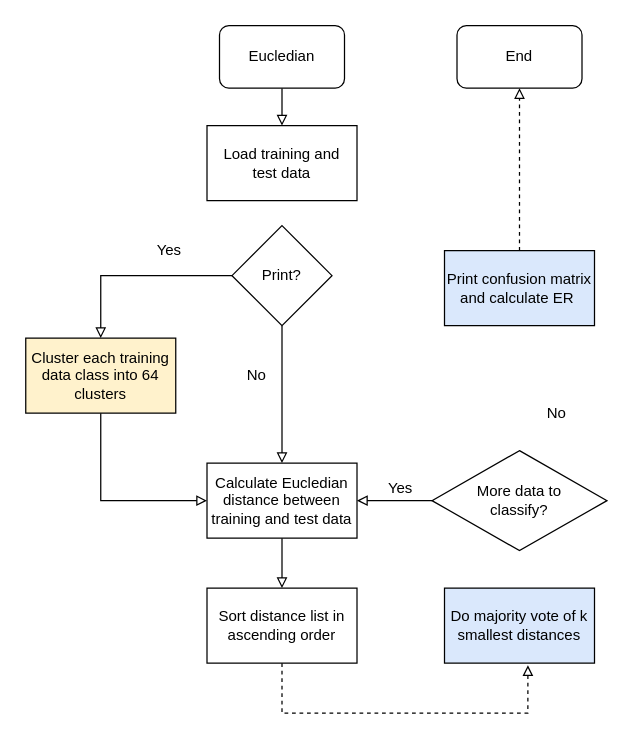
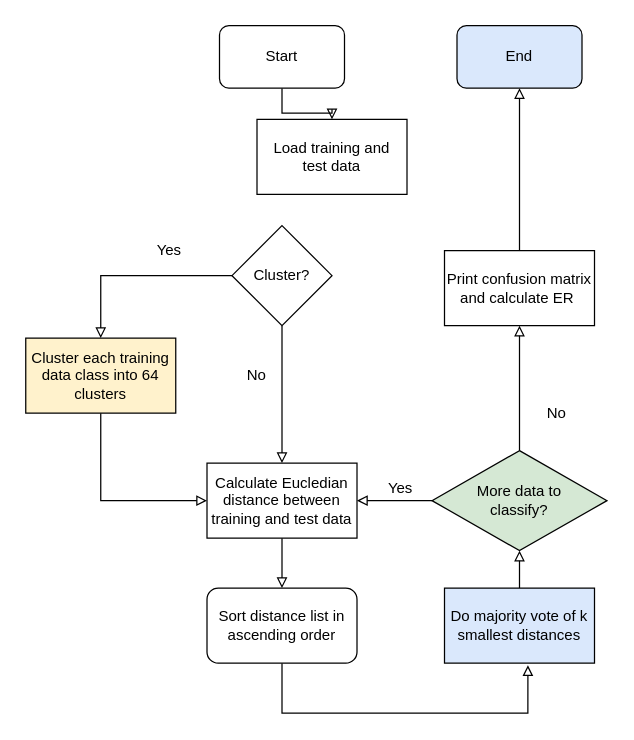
  <mxCell id="0" />
  <mxCell id="1" parent="0" />
  <mxCell id="2" style="edgeStyle=orthogonalEdgeStyle;rounded=0;orthogonalLoop=1;jettySize=auto;html=1;endArrow=block;endFill=0;" edge="1" parent="1" source="3" target="4"><mxGeometry relative="1" as="geometry"><mxPoint x="225" y="130" as="targetPoint" /></mxGeometry></mxCell>
- <mxCell id="3" value="Eucledian" style="rounded=1;whiteSpace=wrap;html=1;" vertex="1" parent="1"><mxGeometry x="175" y="20" width="100" height="50" as="geometry" /></mxCell>
- <mxCell id="4" value="Load training and &lt;br&gt;test data" style="rounded=0;whiteSpace=wrap;html=1;" vertex="1" parent="1"><mxGeometry x="165" y="100" width="120" height="60" as="geometry" /></mxCell>
+ <mxCell id="3" value="Start" style="rounded=1;whiteSpace=wrap;html=1;" vertex="1" parent="1"><mxGeometry x="175" y="20" width="100" height="50" as="geometry" /></mxCell>
+ <mxCell id="4" value="Load training and &lt;br&gt;test data" style="rounded=0;whiteSpace=wrap;html=1;" vertex="1" parent="1"><mxGeometry x="205" y="95" width="120" height="60" as="geometry" /></mxCell>
  <mxCell id="5" style="edgeStyle=orthogonalEdgeStyle;rounded=0;orthogonalLoop=1;jettySize=auto;html=1;entryX=0.5;entryY=0;entryDx=0;entryDy=0;startArrow=none;startFill=0;endArrow=block;endFill=0;" edge="1" parent="1" source="7" target="10"><mxGeometry relative="1" as="geometry" /></mxCell>
  <mxCell id="6" style="edgeStyle=orthogonalEdgeStyle;rounded=0;orthogonalLoop=1;jettySize=auto;html=1;startArrow=none;startFill=0;endArrow=block;endFill=0;" edge="1" parent="1" source="7" target="24"><mxGeometry relative="1" as="geometry" /></mxCell>
- <mxCell id="7" value="Print?" style="rhombus;whiteSpace=wrap;html=1;" vertex="1" parent="1"><mxGeometry x="185" y="180" width="80" height="80" as="geometry" /></mxCell>
+ <mxCell id="7" value="Cluster?" style="rhombus;whiteSpace=wrap;html=1;" vertex="1" parent="1"><mxGeometry x="185" y="180" width="80" height="80" as="geometry" /></mxCell>
  <mxCell id="8" value="Yes" style="text;html=1;strokeColor=none;fillColor=none;align=center;verticalAlign=middle;whiteSpace=wrap;rounded=0;" vertex="1" parent="1"><mxGeometry x="115" y="190" width="40" height="20" as="geometry" /></mxCell>
  <mxCell id="9" style="edgeStyle=orthogonalEdgeStyle;rounded=0;orthogonalLoop=1;jettySize=auto;html=1;startArrow=none;startFill=0;endArrow=block;endFill=0;" edge="1" parent="1" source="10" target="13"><mxGeometry relative="1" as="geometry"><mxPoint x="225" y="520" as="targetPoint" /></mxGeometry></mxCell>
  <mxCell id="10" value="Calculate Eucledian distance between training and test data" style="rounded=0;whiteSpace=wrap;html=1;" vertex="1" parent="1"><mxGeometry x="165" y="370" width="120" height="60" as="geometry" /></mxCell>
  <mxCell id="11" value="No" style="text;html=1;strokeColor=none;fillColor=none;align=center;verticalAlign=middle;whiteSpace=wrap;rounded=0;" vertex="1" parent="1"><mxGeometry x="185" y="290" width="40" height="20" as="geometry" /></mxCell>
- <mxCell id="12" style="edgeStyle=orthogonalEdgeStyle;rounded=0;orthogonalLoop=1;jettySize=auto;html=1;startArrow=none;startFill=0;endArrow=block;endFill=0;entryX=0.556;entryY=1.028;entryDx=0;entryDy=0;entryPerimeter=0;dashed=1;" edge="1" parent="1" source="13" target="15"><mxGeometry relative="1" as="geometry"><mxPoint x="240" y="590" as="targetPoint" /><Array as="points"><mxPoint x="225" y="570" /><mxPoint x="422" y="570" /></Array></mxGeometry></mxCell>
- <mxCell id="13" value="Sort distance list in ascending order" style="rounded=0;whiteSpace=wrap;html=1;" vertex="1" parent="1"><mxGeometry x="165" y="470" width="120" height="60" as="geometry" /></mxCell>
+ <mxCell id="12" style="edgeStyle=orthogonalEdgeStyle;rounded=0;orthogonalLoop=1;jettySize=auto;html=1;startArrow=none;startFill=0;endArrow=block;endFill=0;entryX=0.556;entryY=1.028;entryDx=0;entryDy=0;entryPerimeter=0;" edge="1" parent="1" source="13" target="15"><mxGeometry relative="1" as="geometry"><mxPoint x="240" y="590" as="targetPoint" /><Array as="points"><mxPoint x="225" y="570" /><mxPoint x="422" y="570" /></Array></mxGeometry></mxCell>
+ <mxCell id="13" value="Sort distance list in ascending order" style="whiteSpace=wrap;html=1;rounded=1;" vertex="1" parent="1"><mxGeometry x="165" y="470" width="120" height="60" as="geometry" /></mxCell>
+ <mxCell id="14" style="edgeStyle=orthogonalEdgeStyle;rounded=0;orthogonalLoop=1;jettySize=auto;html=1;startArrow=none;startFill=0;endArrow=block;endFill=0;" edge="1" parent="1" source="15" target="18"><mxGeometry relative="1" as="geometry" /></mxCell>
  <mxCell id="15" value="Do majority vote of k smallest distances" style="rounded=0;whiteSpace=wrap;html=1;fillColor=#dae8fc;" vertex="1" parent="1"><mxGeometry x="355" y="470" width="120" height="60" as="geometry" /></mxCell>
+ <mxCell id="16" style="edgeStyle=orthogonalEdgeStyle;rounded=0;orthogonalLoop=1;jettySize=auto;html=1;startArrow=none;startFill=0;endArrow=block;endFill=0;" edge="1" parent="1" source="18" target="20"><mxGeometry relative="1" as="geometry"><mxPoint x="415" y="310" as="targetPoint" /></mxGeometry></mxCell>
  <mxCell id="17" style="edgeStyle=orthogonalEdgeStyle;rounded=0;orthogonalLoop=1;jettySize=auto;html=1;entryX=1;entryY=0.5;entryDx=0;entryDy=0;startArrow=none;startFill=0;endArrow=block;endFill=0;" edge="1" parent="1" source="18" target="10"><mxGeometry relative="1" as="geometry" /></mxCell>
- <mxCell id="18" value="More data to &lt;br&gt;classify?" style="rhombus;whiteSpace=wrap;html=1;" vertex="1" parent="1"><mxGeometry x="345" y="360" width="140" height="80" as="geometry" /></mxCell>
- <mxCell id="19" style="edgeStyle=orthogonalEdgeStyle;rounded=0;orthogonalLoop=1;jettySize=auto;html=1;entryX=0.5;entryY=1;entryDx=0;entryDy=0;startArrow=none;startFill=0;endArrow=block;endFill=0;dashed=1;" edge="1" parent="1" source="20" target="22"><mxGeometry relative="1" as="geometry" /></mxCell>
- <mxCell id="20" value="Print confusion matrix and calculate ER&amp;nbsp;" style="rounded=0;whiteSpace=wrap;html=1;fillColor=#dae8fc;" vertex="1" parent="1"><mxGeometry x="355" y="200" width="120" height="60" as="geometry" /></mxCell>
+ <mxCell id="18" value="More data to &lt;br&gt;classify?" style="rhombus;whiteSpace=wrap;html=1;fillColor=#d5e8d4;" vertex="1" parent="1"><mxGeometry x="345" y="360" width="140" height="80" as="geometry" /></mxCell>
+ <mxCell id="19" style="edgeStyle=orthogonalEdgeStyle;rounded=0;orthogonalLoop=1;jettySize=auto;html=1;entryX=0.5;entryY=1;entryDx=0;entryDy=0;startArrow=none;startFill=0;endArrow=block;endFill=0;" edge="1" parent="1" source="20" target="22"><mxGeometry relative="1" as="geometry" /></mxCell>
+ <mxCell id="20" value="Print confusion matrix and calculate ER&amp;nbsp;" style="rounded=0;whiteSpace=wrap;html=1;" vertex="1" parent="1"><mxGeometry x="355" y="200" width="120" height="60" as="geometry" /></mxCell>
  <mxCell id="21" value="No" style="text;html=1;strokeColor=none;fillColor=none;align=center;verticalAlign=middle;whiteSpace=wrap;rounded=0;" vertex="1" parent="1"><mxGeometry x="425" y="320" width="40" height="20" as="geometry" /></mxCell>
- <mxCell id="22" value="End" style="rounded=1;whiteSpace=wrap;html=1;" vertex="1" parent="1"><mxGeometry x="365" y="20" width="100" height="50" as="geometry" /></mxCell>
+ <mxCell id="22" value="End" style="rounded=1;whiteSpace=wrap;html=1;fillColor=#dae8fc;" vertex="1" parent="1"><mxGeometry x="365" y="20" width="100" height="50" as="geometry" /></mxCell>
  <mxCell id="23" style="edgeStyle=orthogonalEdgeStyle;rounded=0;orthogonalLoop=1;jettySize=auto;html=1;startArrow=none;startFill=0;endArrow=block;endFill=0;" edge="1" parent="1" source="24"><mxGeometry relative="1" as="geometry"><mxPoint x="165" y="400" as="targetPoint" /><Array as="points"><mxPoint x="80" y="400" /><mxPoint x="165" y="400" /></Array></mxGeometry></mxCell>
  <mxCell id="24" value="Cluster each training data class into 64 clusters" style="rounded=0;whiteSpace=wrap;html=1;fillColor=#fff2cc;" vertex="1" parent="1"><mxGeometry x="20" y="270" width="120" height="60" as="geometry" /></mxCell>
  <mxCell id="25" value="Yes" style="text;html=1;strokeColor=none;fillColor=none;align=center;verticalAlign=middle;whiteSpace=wrap;rounded=0;" vertex="1" parent="1"><mxGeometry x="300" y="380" width="40" height="20" as="geometry" /></mxCell>
